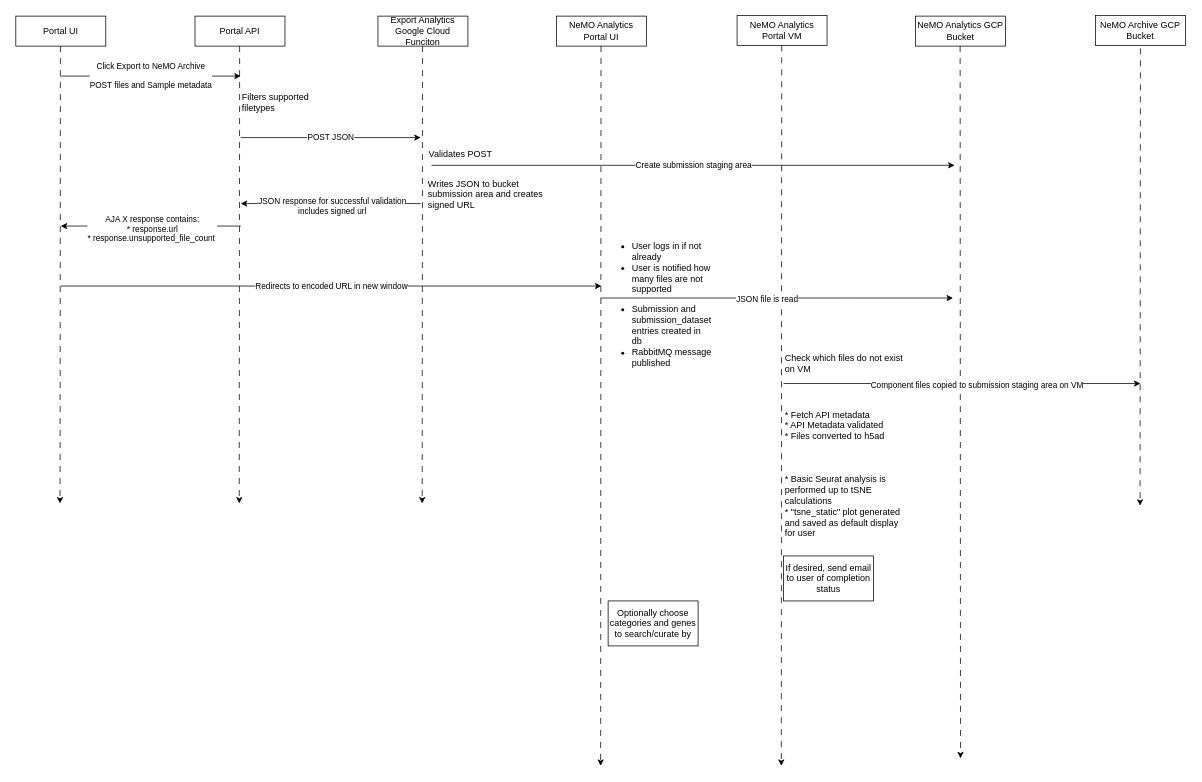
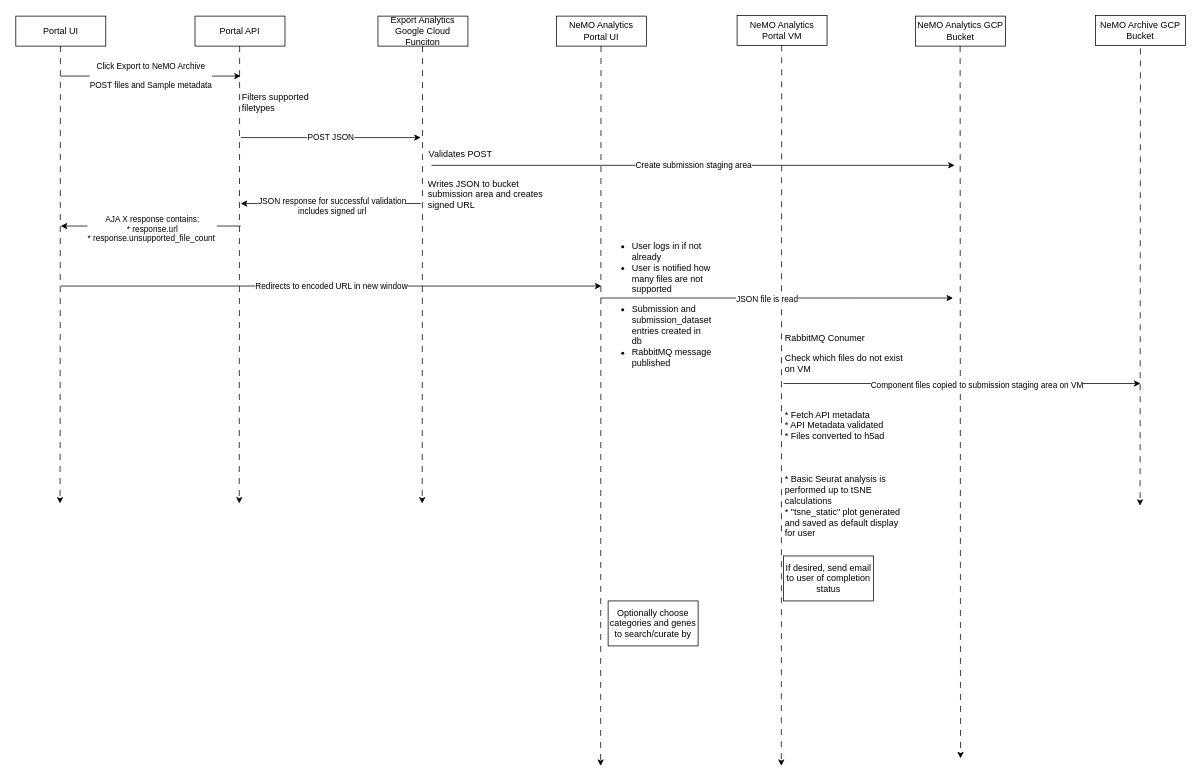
  <mxCell id="0" />
  <mxCell id="1" parent="0" />
  <mxCell id="2" value="Portal UI" style="whiteSpace=wrap;html=1;" parent="1" vertex="1"><mxGeometry y="21" width="120" height="40" as="geometry" x="20" /></mxCell>
  <mxCell id="3" value="Portal API" style="whiteSpace=wrap;html=1;" parent="1" vertex="1"><mxGeometry x="259" y="21" width="120" height="40" as="geometry" /></mxCell>
  <mxCell id="4" value="Export Analytics Google Cloud Funciton" style="whiteSpace=wrap;html=1;" parent="1" vertex="1"><mxGeometry x="503" y="21" width="120" height="40" as="geometry" /></mxCell>
  <mxCell id="5" value="NeMO Analytics Portal UI" style="whiteSpace=wrap;html=1;" parent="1" vertex="1"><mxGeometry x="741" y="21" width="120" height="40" as="geometry" /></mxCell>
  <mxCell id="6" value="" style="edgeStyle=none;orthogonalLoop=1;jettySize=auto;html=1;dashed=1;dashPattern=8 8;" parent="1" edge="1"><mxGeometry width="80" relative="1" as="geometry"><mxPoint x="79.5" y="61" as="sourcePoint" /><mxPoint x="79" y="671" as="targetPoint" /><Array as="points" /></mxGeometry></mxCell>
  <mxCell id="7" value="" style="edgeStyle=none;orthogonalLoop=1;jettySize=auto;html=1;dashed=1;dashPattern=8 8;" parent="1" edge="1"><mxGeometry width="80" relative="1" as="geometry"><mxPoint x="318.5" y="61" as="sourcePoint" /><mxPoint x="318" y="671" as="targetPoint" /><Array as="points" /></mxGeometry></mxCell>
  <mxCell id="8" value="" style="edgeStyle=none;orthogonalLoop=1;jettySize=auto;html=1;dashed=1;dashPattern=8 8;" parent="1" edge="1"><mxGeometry width="80" relative="1" as="geometry"><mxPoint x="562.5" y="61" as="sourcePoint" /><mxPoint x="562" y="671" as="targetPoint" /><Array as="points" /></mxGeometry></mxCell>
  <mxCell id="9" value="" style="edgeStyle=none;orthogonalLoop=1;jettySize=auto;html=1;dashed=1;dashPattern=8 8;" parent="1" edge="1"><mxGeometry width="80" relative="1" as="geometry"><mxPoint x="800.5" y="61" as="sourcePoint" /><mxPoint x="800" y="1021" as="targetPoint" /><Array as="points" /></mxGeometry></mxCell>
  <mxCell id="10" value="Click Export to NeMO Archive&lt;br&gt;&lt;br&gt;POST files and Sample metadata" style="edgeStyle=none;orthogonalLoop=1;jettySize=auto;html=1;" parent="1" edge="1"><mxGeometry width="80" relative="1" as="geometry"><mxPoint x="80" y="101" as="sourcePoint" /><mxPoint x="320" y="101" as="targetPoint" /><Array as="points" /><mxPoint as="offset" /></mxGeometry></mxCell>
  <mxCell id="11" value="POST JSON" style="edgeStyle=none;orthogonalLoop=1;jettySize=auto;html=1;" parent="1" edge="1"><mxGeometry width="80" relative="1" as="geometry"><mxPoint x="320" y="183" as="sourcePoint" /><mxPoint x="560" y="183" as="targetPoint" /><Array as="points" /><mxPoint as="offset" /></mxGeometry></mxCell>
  <mxCell id="12" value="Filters supported filetypes" style="text;strokeColor=none;align=left;fillColor=none;html=1;verticalAlign=middle;whiteSpace=wrap;rounded=0;" parent="1" vertex="1"><mxGeometry x="320" y="121" width="100" height="30" as="geometry" /></mxCell>
  <mxCell id="13" value="&lt;div style=&quot;&quot;&gt;&lt;span style=&quot;background-color: initial;&quot;&gt;Validates POST&lt;/span&gt;&lt;br&gt;&lt;/div&gt;" style="text;strokeColor=none;align=left;fillColor=none;html=1;verticalAlign=middle;whiteSpace=wrap;rounded=0;" parent="1" vertex="1"><mxGeometry x="569" y="190" width="91" height="30" as="geometry" /></mxCell>
  <mxCell id="14" value="" style="edgeStyle=none;orthogonalLoop=1;jettySize=auto;html=1;" parent="1" edge="1"><mxGeometry width="80" relative="1" as="geometry"><mxPoint x="560" y="271" as="sourcePoint" /><mxPoint x="320" y="271" as="targetPoint" /><Array as="points" /></mxGeometry></mxCell>
  <mxCell id="15" value="JSON response for successful validation&lt;br&gt;includes signed url" style="edgeLabel;html=1;align=center;verticalAlign=middle;resizable=0;points=[];" parent="14" vertex="1" connectable="0"><mxGeometry x="0.088" y="3" relative="1" as="geometry"><mxPoint x="12" as="offset" /></mxGeometry></mxCell>
  <mxCell id="16" value="" style="edgeStyle=none;orthogonalLoop=1;jettySize=auto;html=1;" parent="1" edge="1"><mxGeometry width="80" relative="1" as="geometry"><mxPoint x="320" y="301" as="sourcePoint" /><mxPoint x="80" y="301" as="targetPoint" /><Array as="points" /></mxGeometry></mxCell>
  <mxCell id="17" value="AJA X response contains:&lt;br&gt;* response.url&lt;br&gt;* response.unsupported_file_count&amp;nbsp;" style="edgeLabel;html=1;align=center;verticalAlign=middle;resizable=0;points=[];" parent="16" vertex="1" connectable="0"><mxGeometry x="0.088" y="3" relative="1" as="geometry"><mxPoint x="12" as="offset" /></mxGeometry></mxCell>
  <mxCell id="18" value="Redirects to encoded URL in new window" style="edgeStyle=none;orthogonalLoop=1;jettySize=auto;html=1;" parent="1" edge="1"><mxGeometry width="80" relative="1" as="geometry"><mxPoint x="80" y="381" as="sourcePoint" /><mxPoint x="801.053" y="381" as="targetPoint" /><Array as="points" /></mxGeometry></mxCell>
  <mxCell id="19" value="&lt;ul&gt;&lt;li&gt;User logs in if not already&lt;/li&gt;&lt;li&gt;User is notified how many files are not supported&lt;/li&gt;&lt;/ul&gt;&lt;ul&gt;&lt;li&gt;&lt;span style=&quot;background-color: initial;&quot;&gt;Submission and submission_dataset entries created in db&lt;/span&gt;&lt;/li&gt;&lt;li&gt;&lt;span style=&quot;background-color: initial;&quot;&gt;RabbitMQ message published&lt;/span&gt;&lt;br&gt;&lt;/li&gt;&lt;/ul&gt;" style="text;strokeColor=none;align=left;fillColor=none;html=1;verticalAlign=middle;whiteSpace=wrap;rounded=0;" parent="1" vertex="1"><mxGeometry x="800" y="391" width="140" height="30" as="geometry" /></mxCell>
  <mxCell id="20" value="NeMO Analytics Portal VM" style="whiteSpace=wrap;html=1;" parent="1" vertex="1"><mxGeometry x="982" y="20" width="120" height="40" as="geometry" /></mxCell>
  <mxCell id="21" value="" style="edgeStyle=none;orthogonalLoop=1;jettySize=auto;html=1;dashed=1;dashPattern=8 8;" parent="1" edge="1"><mxGeometry width="80" relative="1" as="geometry"><mxPoint x="1041.5" y="60" as="sourcePoint" /><mxPoint x="1041" y="1021" as="targetPoint" /><Array as="points" /></mxGeometry></mxCell>
  <mxCell id="22" value="NeMO Analytics GCP Bucket" style="whiteSpace=wrap;html=1;" parent="1" vertex="1"><mxGeometry x="1220" y="21" width="120" height="40" as="geometry" /></mxCell>
  <mxCell id="23" value="" style="edgeStyle=none;orthogonalLoop=1;jettySize=auto;html=1;dashed=1;dashPattern=8 8;" parent="1" edge="1"><mxGeometry width="80" relative="1" as="geometry"><mxPoint x="1279.5" y="61" as="sourcePoint" /><mxPoint x="1280" y="1011" as="targetPoint" /><Array as="points" /></mxGeometry></mxCell>
  <mxCell id="24" value="&lt;span style=&quot;background-color: initial;&quot;&gt;Writes JSON to bucket submission area and creates signed URL&lt;/span&gt;" style="text;whiteSpace=wrap;html=1;align=left;" parent="1" vertex="1"><mxGeometry x="568" y="231" width="175" height="20" as="geometry" /></mxCell>
  <mxCell id="25" value="Create submission staging area" style="edgeStyle=none;orthogonalLoop=1;jettySize=auto;html=1;" parent="1" edge="1"><mxGeometry width="80" relative="1" as="geometry"><mxPoint x="574.5" y="220" as="sourcePoint" /><mxPoint x="1272.105" y="220" as="targetPoint" /><Array as="points" /></mxGeometry></mxCell>
+ <mxCell id="26" value="RabbitMQ Conumer" style="text;strokeColor=none;align=left;fillColor=none;html=1;verticalAlign=middle;whiteSpace=wrap;rounded=0;" parent="1" vertex="1"><mxGeometry x="1044" y="436" width="140" height="30" as="geometry" /></mxCell>
  <mxCell id="27" value="" style="edgeStyle=none;orthogonalLoop=1;jettySize=auto;html=1;exitX=0;exitY=1;exitDx=0;exitDy=0;" parent="1" edge="1"><mxGeometry width="80" relative="1" as="geometry"><mxPoint x="800" y="397" as="sourcePoint" /><mxPoint x="1270" y="397" as="targetPoint" /><Array as="points"><mxPoint x="1130" y="397" /></Array></mxGeometry></mxCell>
  <mxCell id="28" value="JSON file is read" style="edgeLabel;html=1;align=center;verticalAlign=middle;resizable=0;points=[];" parent="27" vertex="1" connectable="0"><mxGeometry x="-0.058" y="-3" relative="1" as="geometry"><mxPoint y="-2" as="offset" /></mxGeometry></mxCell>
  <mxCell id="29" value="NeMO Archive GCP Bucket" style="whiteSpace=wrap;html=1;" parent="1" vertex="1"><mxGeometry x="1460" y="20" width="120" height="40" as="geometry" /></mxCell>
  <mxCell id="30" value="" style="edgeStyle=none;orthogonalLoop=1;jettySize=auto;html=1;dashed=1;dashPattern=8 8;" parent="1" edge="1"><mxGeometry width="80" relative="1" as="geometry"><mxPoint x="1519.97" y="64" as="sourcePoint" /><mxPoint x="1519.47" y="674" as="targetPoint" /><Array as="points" /></mxGeometry></mxCell>
  <mxCell id="31" value="Check which files do not exist on VM" style="text;strokeColor=none;align=left;fillColor=none;html=1;verticalAlign=middle;whiteSpace=wrap;rounded=0;" parent="1" vertex="1"><mxGeometry x="1044" y="469" width="160" height="30" as="geometry" /></mxCell>
  <mxCell id="32" value="" style="edgeStyle=none;orthogonalLoop=1;jettySize=auto;html=1;rounded=1;" parent="1" edge="1"><mxGeometry width="80" relative="1" as="geometry"><mxPoint x="1044" y="511" as="sourcePoint" /><mxPoint x="1520" y="511" as="targetPoint" /></mxGeometry></mxCell>
  <mxCell id="33" value="Component files copied to submission staging area on VM" style="edgeLabel;html=1;align=center;verticalAlign=middle;resizable=0;points=[];" parent="32" vertex="1" connectable="0"><mxGeometry x="0.08" y="-2" relative="1" as="geometry"><mxPoint as="offset" /></mxGeometry></mxCell>
  <mxCell id="34" value="* Fetch API metadata&lt;br&gt;* API Metadata validated&lt;br&gt;* Files converted to h5ad" style="text;strokeColor=none;align=left;fillColor=none;html=1;verticalAlign=middle;whiteSpace=wrap;rounded=0;" parent="1" vertex="1"><mxGeometry x="1044" y="552" width="160" height="30" as="geometry" /></mxCell>
  <mxCell id="35" value="* Basic Seurat analysis is performed up to tSNE calculations&lt;br&gt;* &quot;tsne_static&quot; plot generated and saved as default display for user" style="text;strokeColor=none;align=left;fillColor=none;html=1;verticalAlign=middle;whiteSpace=wrap;rounded=0;" parent="1" vertex="1"><mxGeometry x="1044" y="660" width="160" height="30" as="geometry" /></mxCell>
  <mxCell id="36" value="Optionally choose categories and genes to search/curate by" style="whiteSpace=wrap;html=1;" vertex="1" parent="1"><mxGeometry x="810" y="801" width="120" height="60" as="geometry" /></mxCell>
  <mxCell id="37" value="If desired, send email to user of completion status" style="whiteSpace=wrap;html=1;" vertex="1" parent="1"><mxGeometry x="1044" y="741" width="120" height="60" as="geometry" /></mxCell>
